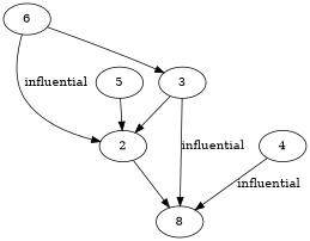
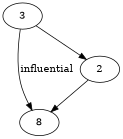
  strict digraph {
    node [shape_type=rectangle y=224.0]
    n1 [label=8 x=274.0 y=64.0]
    n2 [label=2 x=214.0 y=141.0]
    n3 [label=3 x=343.0 y=141.0]
-   n4 [label=4 x=170.0]
-   n5 [label=5 x=287.0]
-   n6 [label=6 x=378.0]
    n2 -> n1
    n3 -> n1 [label=influential]
    n3 -> n2
-   n4 -> n1 [label=influential]
-   n5 -> n2
-   n6 -> n2 [label=influential]
-   n6 -> n3
  }
